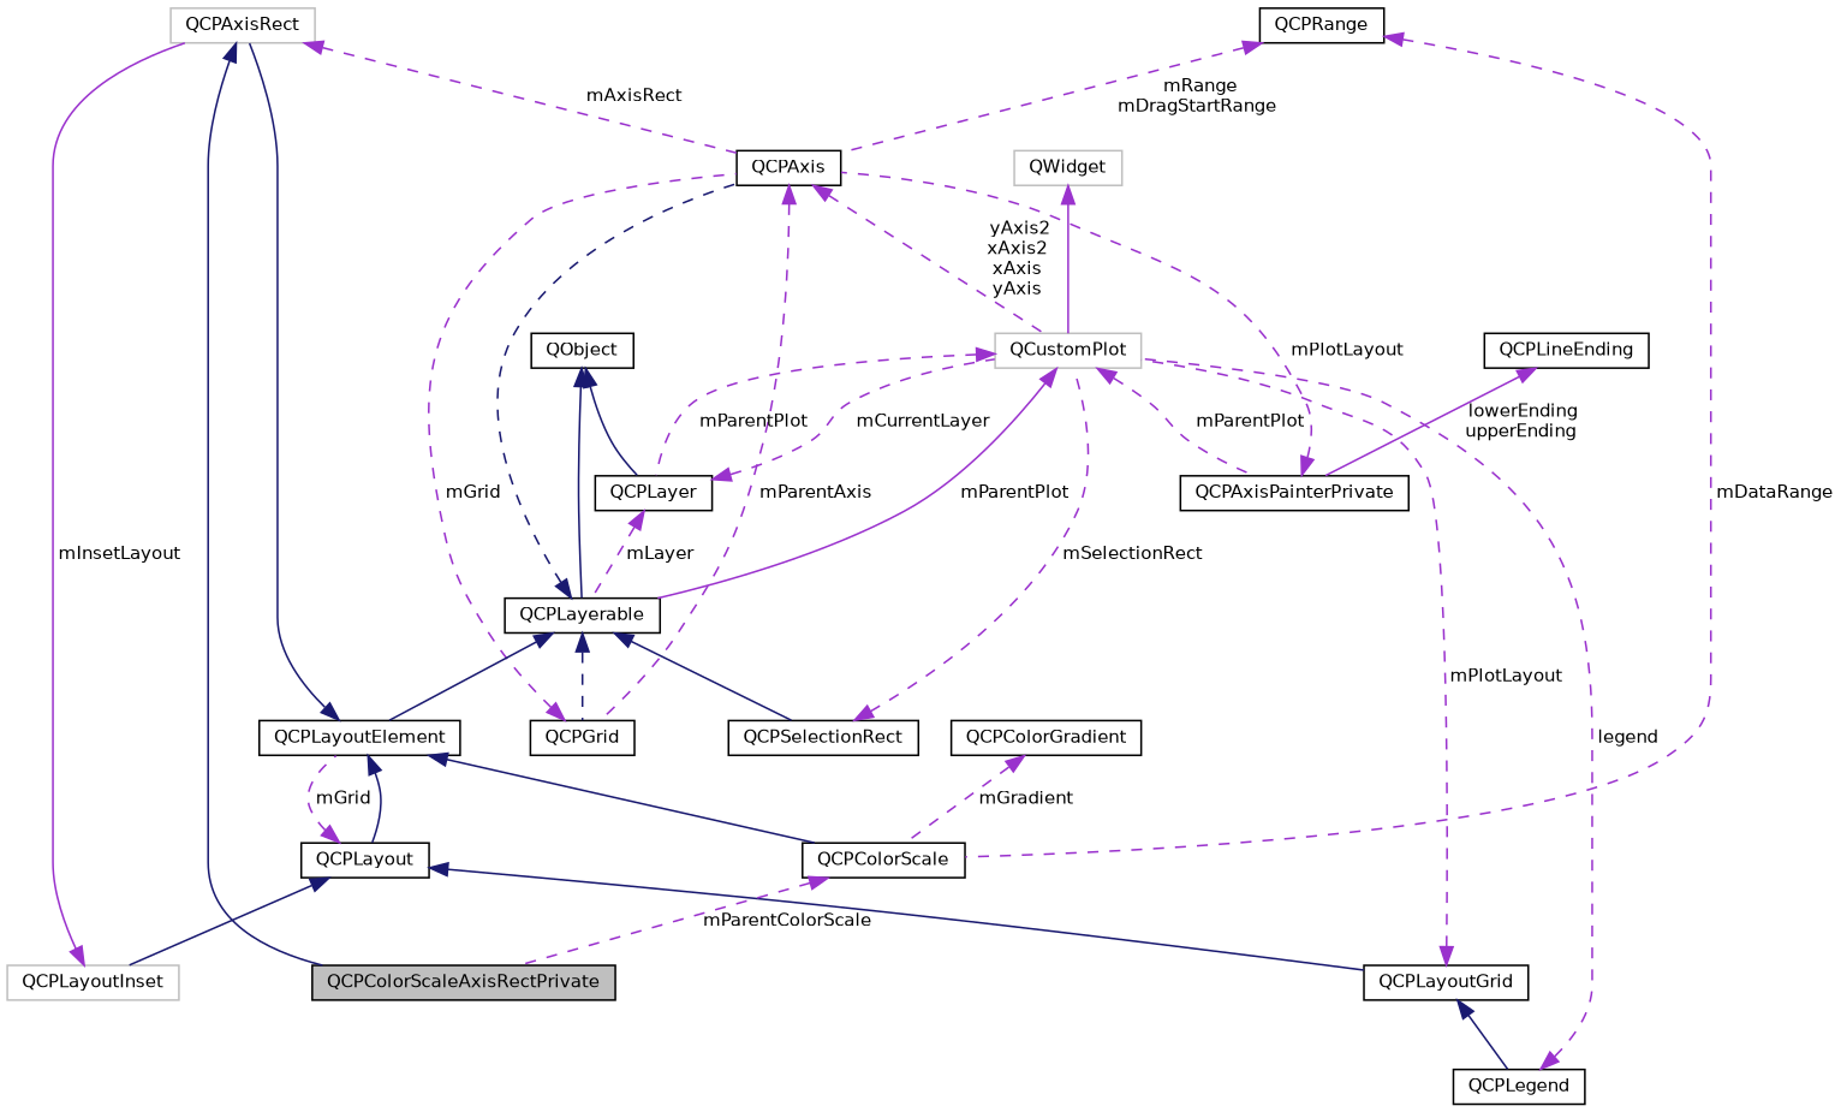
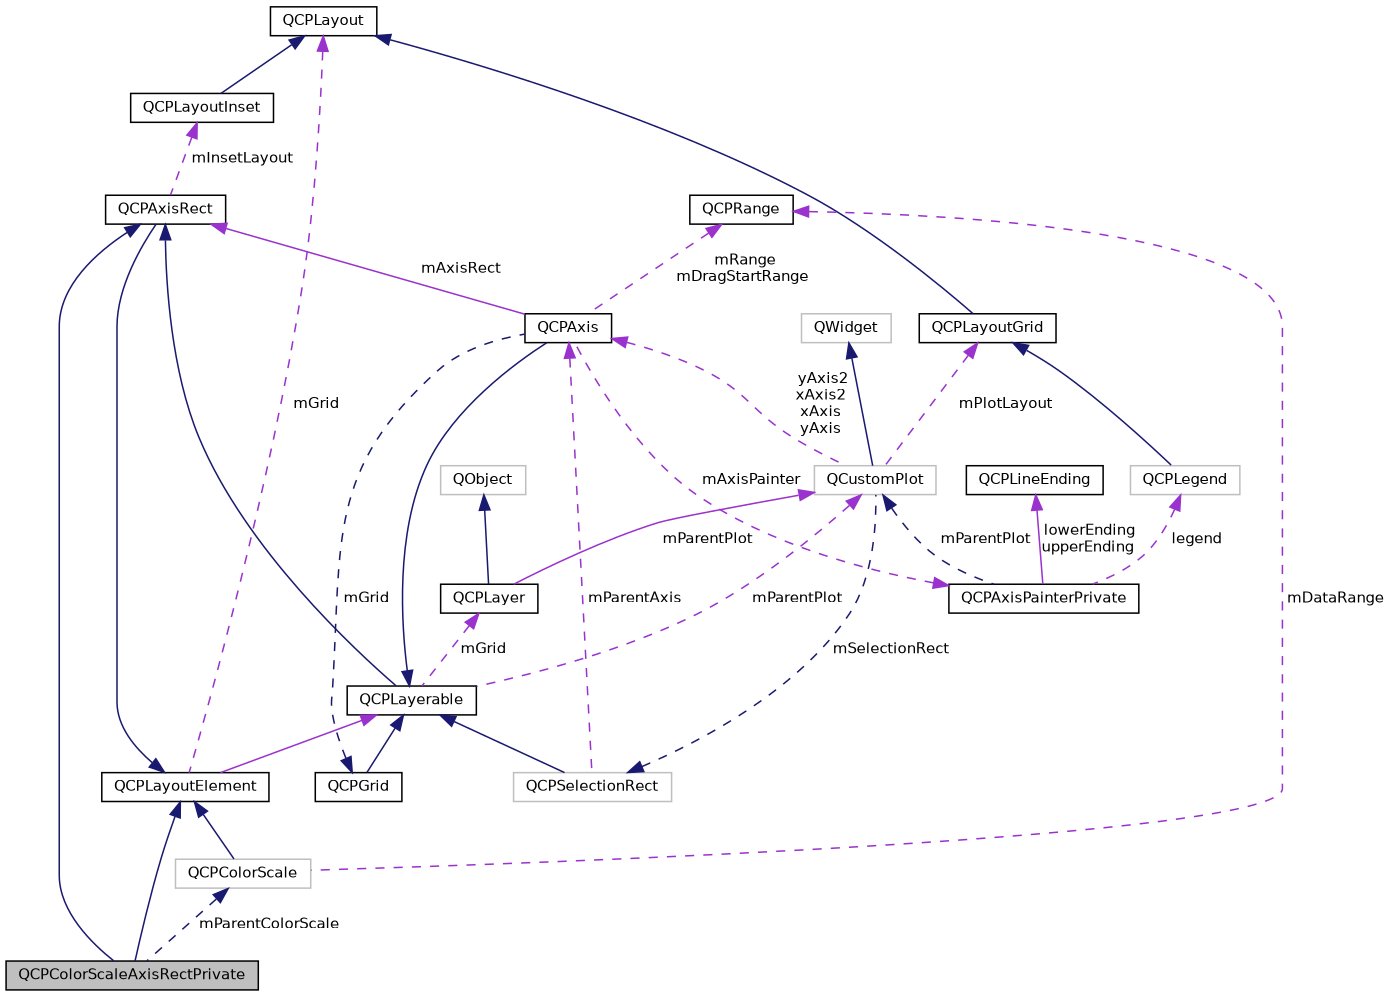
  digraph {
    node [color=black fillcolor=white fontname=Helvetica fontsize=10 shape=record style=filled]
    edge [color=darkorchid3 dir=back fontname=Helvetica fontsize=10 labelfontname=Helvetica labelfontsize=10 style=dashed]
    n1 [fillcolor=grey75 fontcolor=black height=0.2 label=QCPColorScaleAxisRectPrivate width=0.4]
-   n2 [color=grey75 height=0.2 label=QCPAxisRect width=0.4]
+   n2 [height=0.2 label=QCPAxisRect width=0.4]
    n3 [height=0.2 label=QCPAxis width=0.4]
    n4 [height=0.2 label=QCPGrid width=0.4]
    n5 [color=grey75 height=0.2 label=QCustomPlot width=0.4]
    n6 [height=0.2 label=QCPLayoutElement width=0.4]
    n7 [height=0.2 label=QCPLayout width=0.4]
-   n8 [height=0.2 label=QCPColorScale width=0.4]
+   n8 [color=grey75 height=0.2 label=QCPColorScale width=0.4]
    n9 [height=0.2 label=QCPLayoutGrid width=0.4]
-   n10 [color=grey75 height=0.2 label=QCPLayoutInset width=0.4]
+   n10 [height=0.2 label=QCPLayoutInset width=0.4]
    n11 [height=0.2 label=QCPLayerable width=0.4]
-   n12 [height=0.2 label=QCPSelectionRect width=0.4]
-   n13 [height=0.2 label=QObject width=0.4]
+   n12 [color=grey75 height=0.2 label=QCPSelectionRect width=0.4]
+   n13 [color=grey75 height=0.2 label=QObject width=0.4]
    n14 [height=0.2 label=QCPLayer width=0.4]
    n15 [height=0.2 label=QCPAxisPainterPrivate width=0.4]
    n16 [color=grey75 height=0.2 label=QWidget width=0.4]
-   n17 [height=0.2 label=QCPLegend width=0.4]
+   n17 [color=grey75 height=0.2 label=QCPLegend width=0.4]
    n18 [height=0.2 label=QCPRange width=0.4]
    n19 [height=0.2 label=QCPLineEnding width=0.4]
-   n20 [height=0.2 label=QCPColorGradient width=0.4]
    n2 -> n1 [color=midnightblue style=solid]
-   n2 -> n3 [label=" mAxisRect"]
-   n3 -> n4 [label=" mParentAxis"]
+   n2 -> n3 [label=" mAxisRect" style=solid]
+   n3 -> n12 [label=" mParentAxis"]
    n3 -> n5 [label=" yAxis2\nxAxis2\nxAxis\nyAxis"]
-   n4 -> n3 [label=" mGrid"]
-   n5 -> n11 [label=" mParentPlot" style=solid]
-   n5 -> n14 [label=" mParentPlot"]
-   n5 -> n15 [label=" mParentPlot"]
+   n4 -> n3 [color=midnightblue label=" mGrid"]
+   n5 -> n11 [label=" mParentPlot"]
+   n5 -> n14 [label=" mParentPlot" style=solid]
+   n5 -> n15 [color=midnightblue label=" mParentPlot"]
    n6 -> n2 [color=midnightblue style=solid]
-   n6 -> n7 [color=midnightblue style=solid]
+   n6 -> n1 [color=midnightblue style=solid]
    n6 -> n8 [color=midnightblue style=solid]
    n7 -> n6 [label=" mGrid"]
    n7 -> n9 [color=midnightblue style=solid]
    n7 -> n10 [color=midnightblue style=solid]
-   n8 -> n1 [label=" mParentColorScale"]
+   n8 -> n1 [color=midnightblue label=" mParentColorScale"]
    n9 -> n5 [label=" mPlotLayout"]
    n9 -> n17 [color=midnightblue style=solid]
-   n10 -> n2 [label=" mInsetLayout" style=solid]
-   n11 -> n3 [color=midnightblue]
-   n11 -> n4 [color=midnightblue]
-   n11 -> n6 [color=midnightblue style=solid]
+   n10 -> n2 [label=" mInsetLayout"]
+   n11 -> n3 [color=midnightblue style=solid]
+   n11 -> n4 [color=midnightblue style=solid]
+   n11 -> n6 [style=solid]
    n11 -> n12 [color=midnightblue style=solid]
-   n12 -> n5 [label=" mSelectionRect"]
-   n13 -> n11 [color=midnightblue style=solid]
+   n12 -> n5 [color=midnightblue label=" mSelectionRect"]
+   n2 -> n11 [color=midnightblue style=solid]
    n13 -> n14 [color=midnightblue style=solid]
-   n14 -> n5 [label=" mCurrentLayer"]
-   n14 -> n11 [label=" mLayer"]
-   n15 -> n3 [label=" mPlotLayout"]
-   n16 -> n5 [style=solid]
-   n17 -> n5 [label=" legend"]
+   n14 -> n11 [label=" mGrid"]
+   n15 -> n3 [label=" mAxisPainter"]
+   n16 -> n5 [color=midnightblue style=solid]
+   n17 -> n15 [label=" legend"]
    n18 -> n3 [label=" mRange\nmDragStartRange"]
    n18 -> n8 [label=" mDataRange"]
    n19 -> n15 [label=" lowerEnding\nupperEnding" style=solid]
-   n20 -> n8 [label=" mGradient"]
  }
